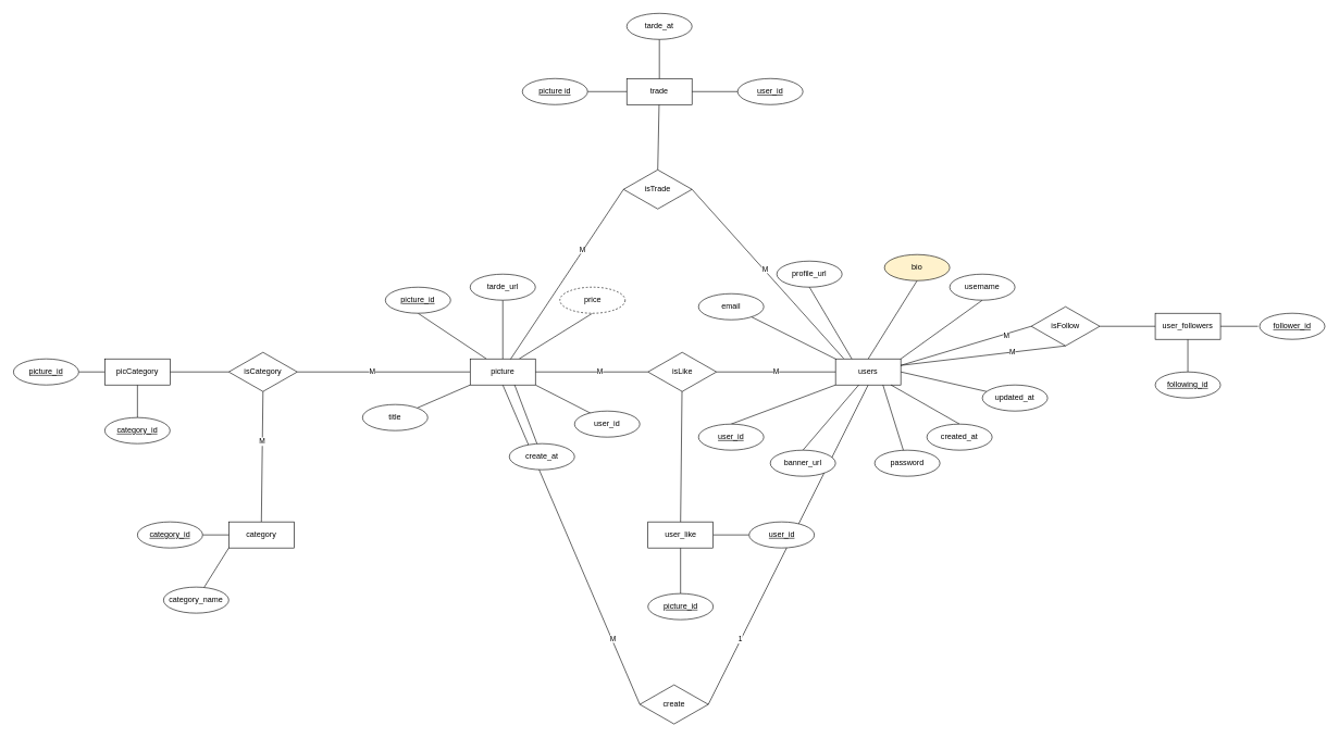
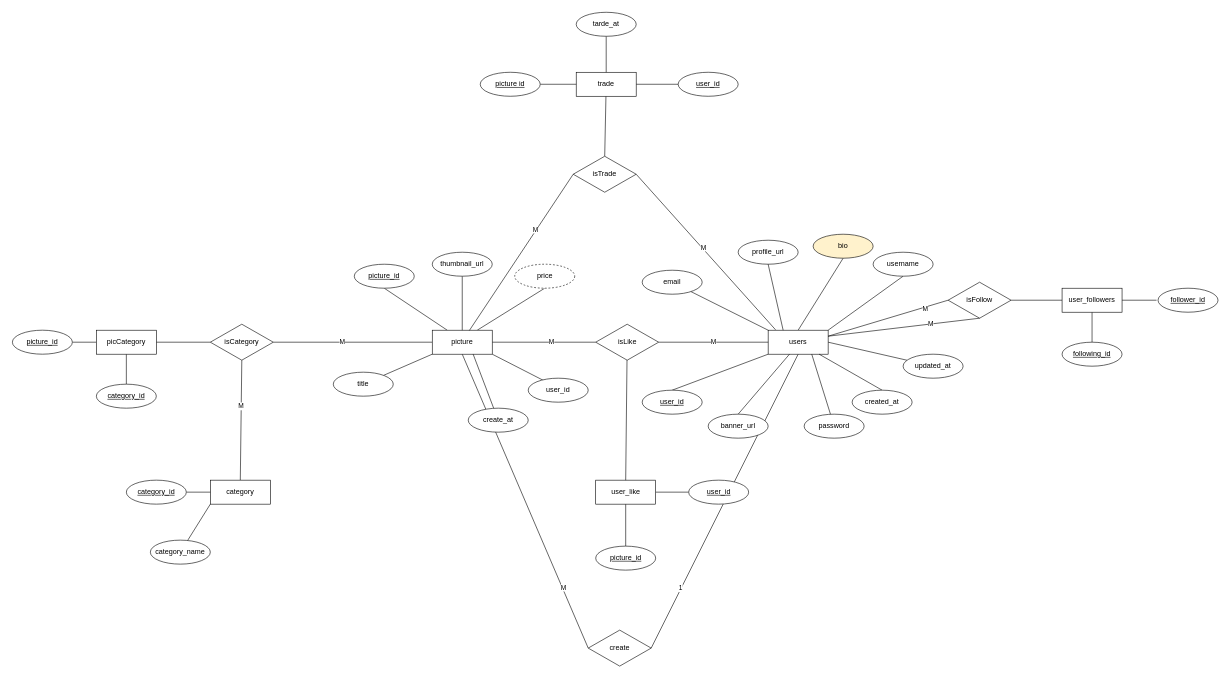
  <mxCell id="0" />
  <mxCell id="1" parent="0" />
  <mxCell id="2" style="edgeStyle=none;html=1;exitX=0.25;exitY=0;exitDx=0;exitDy=0;endArrow=none;endFill=0;entryX=0.5;entryY=1;entryDx=0;entryDy=0;" parent="1" source="13" target="23" edge="1"><mxGeometry relative="1" as="geometry" /></mxCell>
  <mxCell id="3" style="edgeStyle=none;html=1;exitX=0;exitY=1;exitDx=0;exitDy=0;endArrow=none;endFill=0;" parent="1" source="13" target="24" edge="1"><mxGeometry relative="1" as="geometry" /></mxCell>
  <mxCell id="4" style="edgeStyle=none;html=1;exitX=0.75;exitY=0;exitDx=0;exitDy=0;entryX=0.5;entryY=1;entryDx=0;entryDy=0;endArrow=none;endFill=0;" parent="1" source="13" target="26" edge="1"><mxGeometry relative="1" as="geometry" /></mxCell>
  <mxCell id="5" style="edgeStyle=none;html=1;exitX=0.68;exitY=0.988;exitDx=0;exitDy=0;endArrow=none;endFill=0;exitPerimeter=0;" parent="1" source="13" target="25" edge="1"><mxGeometry relative="1" as="geometry" /></mxCell>
  <mxCell id="6" style="edgeStyle=none;html=1;exitX=1;exitY=1;exitDx=0;exitDy=0;entryX=0.268;entryY=0.111;entryDx=0;entryDy=0;endArrow=none;endFill=0;entryPerimeter=0;" parent="1" source="13" target="50" edge="1"><mxGeometry relative="1" as="geometry" /></mxCell>
  <mxCell id="7" style="edgeStyle=none;html=1;exitX=0;exitY=0.5;exitDx=0;exitDy=0;entryX=1;entryY=0.5;entryDx=0;entryDy=0;endArrow=none;endFill=0;" parent="1" source="13" target="68" edge="1"><mxGeometry relative="1" as="geometry" /></mxCell>
  <mxCell id="8" value="M" style="edgeLabel;html=1;align=center;verticalAlign=middle;resizable=0;points=[];" parent="7" vertex="1" connectable="0"><mxGeometry x="0.131" y="-1" relative="1" as="geometry"><mxPoint x="-1" as="offset" /></mxGeometry></mxCell>
  <mxCell id="9" style="edgeStyle=none;html=1;exitX=1;exitY=0.5;exitDx=0;exitDy=0;endArrow=none;endFill=0;" parent="1" source="13" target="76" edge="1"><mxGeometry relative="1" as="geometry" /></mxCell>
  <mxCell id="10" value="M" style="edgeLabel;html=1;align=center;verticalAlign=middle;resizable=0;points=[];" parent="9" vertex="1" connectable="0"><mxGeometry x="0.133" y="2" relative="1" as="geometry"><mxPoint as="offset" /></mxGeometry></mxCell>
  <mxCell id="11" style="edgeStyle=none;html=1;exitX=0.5;exitY=1;exitDx=0;exitDy=0;entryX=0;entryY=0.5;entryDx=0;entryDy=0;endArrow=none;endFill=0;" parent="1" source="13" target="89" edge="1"><mxGeometry relative="1" as="geometry" /></mxCell>
  <mxCell id="12" value="M" style="edgeLabel;html=1;align=center;verticalAlign=middle;resizable=0;points=[];" parent="11" vertex="1" connectable="0"><mxGeometry x="0.585" y="2" relative="1" as="geometry"><mxPoint y="1" as="offset" /></mxGeometry></mxCell>
  <mxCell id="13" value="picture" style="whiteSpace=wrap;html=1;align=center;" parent="1" vertex="1"><mxGeometry x="720" y="550" width="100" height="40" as="geometry" /></mxCell>
  <mxCell id="14" style="edgeStyle=none;html=1;entryX=0.5;entryY=0;entryDx=0;entryDy=0;endArrow=none;endFill=0;exitX=0;exitY=1;exitDx=0;exitDy=0;" parent="1" source="22" target="29" edge="1"><mxGeometry relative="1" as="geometry" /></mxCell>
  <mxCell id="15" style="edgeStyle=none;html=1;entryX=0.5;entryY=1;entryDx=0;entryDy=0;endArrow=none;endFill=0;exitX=1;exitY=0;exitDx=0;exitDy=0;" parent="1" source="22" target="30" edge="1"><mxGeometry relative="1" as="geometry" /></mxCell>
  <mxCell id="16" style="edgeStyle=none;html=1;exitX=0.5;exitY=0;exitDx=0;exitDy=0;entryX=0.5;entryY=1;entryDx=0;entryDy=0;endArrow=none;endFill=0;" parent="1" source="22" target="33" edge="1"><mxGeometry relative="1" as="geometry" /></mxCell>
  <mxCell id="17" style="edgeStyle=none;html=1;exitX=0.721;exitY=0.954;exitDx=0;exitDy=0;endArrow=none;endFill=0;exitPerimeter=0;" parent="1" source="22" target="41" edge="1"><mxGeometry relative="1" as="geometry" /></mxCell>
  <mxCell id="18" style="edgeStyle=none;html=1;exitX=0.364;exitY=0.975;exitDx=0;exitDy=0;entryX=0.5;entryY=0;entryDx=0;entryDy=0;endArrow=none;endFill=0;exitPerimeter=0;" parent="1" source="22" target="42" edge="1"><mxGeometry relative="1" as="geometry" /></mxCell>
  <mxCell id="19" style="edgeStyle=none;html=1;exitX=1;exitY=0.5;exitDx=0;exitDy=0;endArrow=none;endFill=0;" parent="1" source="22" target="56" edge="1"><mxGeometry relative="1" as="geometry" /></mxCell>
  <mxCell id="20" style="edgeStyle=none;html=1;exitX=0.5;exitY=1;exitDx=0;exitDy=0;entryX=1;entryY=0.5;entryDx=0;entryDy=0;endArrow=none;endFill=0;" parent="1" source="22" target="89" edge="1"><mxGeometry relative="1" as="geometry" /></mxCell>
  <mxCell id="21" value="1" style="edgeLabel;html=1;align=center;verticalAlign=middle;resizable=0;points=[];" parent="20" vertex="1" connectable="0"><mxGeometry x="0.591" y="-2" relative="1" as="geometry"><mxPoint as="offset" /></mxGeometry></mxCell>
  <mxCell id="22" value="users" style="whiteSpace=wrap;html=1;align=center;" parent="1" vertex="1"><mxGeometry x="1280" y="550" width="100" height="40" as="geometry" /></mxCell>
  <mxCell id="23" value="&lt;u&gt;picture_id&lt;/u&gt;" style="ellipse;whiteSpace=wrap;html=1;align=center;" parent="1" vertex="1"><mxGeometry x="590" y="440" width="100" height="40" as="geometry" /></mxCell>
  <mxCell id="24" value="title" style="ellipse;whiteSpace=wrap;html=1;align=center;" parent="1" vertex="1"><mxGeometry x="555" y="620" width="100" height="40" as="geometry" /></mxCell>
  <mxCell id="25" value="create_at" style="ellipse;whiteSpace=wrap;html=1;align=center;" parent="1" vertex="1"><mxGeometry x="780" y="680" width="100" height="40" as="geometry" /></mxCell>
  <mxCell id="26" value="price" style="ellipse;whiteSpace=wrap;html=1;align=center;dashed=1;" parent="1" vertex="1"><mxGeometry x="857.5" y="440" width="100" height="40" as="geometry" /></mxCell>
  <mxCell id="27" style="edgeStyle=none;html=1;exitX=0.5;exitY=1;exitDx=0;exitDy=0;endArrow=none;endFill=0;" parent="1" source="28" target="13" edge="1"><mxGeometry relative="1" as="geometry" /></mxCell>
- <mxCell id="28" value="tarde_url" style="ellipse;whiteSpace=wrap;html=1;align=center;" parent="1" vertex="1"><mxGeometry x="720" y="420" width="100" height="40" as="geometry" /></mxCell>
+ <mxCell id="28" value="thumbnail_url" style="ellipse;whiteSpace=wrap;html=1;align=center;" parent="1" vertex="1"><mxGeometry x="720" y="420" width="100" height="40" as="geometry" /></mxCell>
  <mxCell id="29" value="&lt;u&gt;user_id&lt;/u&gt;" style="ellipse;whiteSpace=wrap;html=1;align=center;" parent="1" vertex="1"><mxGeometry x="1070" y="650" width="100" height="40" as="geometry" /></mxCell>
  <mxCell id="30" value="username" style="ellipse;whiteSpace=wrap;html=1;align=center;" parent="1" vertex="1"><mxGeometry x="1455" y="420" width="100" height="40" as="geometry" /></mxCell>
  <mxCell id="31" value="" style="edgeStyle=none;html=1;endArrow=none;endFill=0;entryX=0;entryY=0;entryDx=0;entryDy=0;" parent="1" source="32" target="22" edge="1"><mxGeometry relative="1" as="geometry" /></mxCell>
  <mxCell id="32" value="email" style="ellipse;whiteSpace=wrap;html=1;align=center;" parent="1" vertex="1"><mxGeometry x="1070" y="450" width="100" height="40" as="geometry" /></mxCell>
  <mxCell id="33" value="bio" style="ellipse;whiteSpace=wrap;html=1;align=center;fillColor=#fff2cc;" parent="1" vertex="1"><mxGeometry x="1355" y="390" width="100" height="40" as="geometry" /></mxCell>
  <mxCell id="34" style="edgeStyle=none;html=1;exitX=0.5;exitY=0;exitDx=0;exitDy=0;entryX=0.5;entryY=1;entryDx=0;entryDy=0;endArrow=none;endFill=0;" parent="1" source="36" target="68" edge="1"><mxGeometry relative="1" as="geometry" /></mxCell>
  <mxCell id="35" value="M" style="edgeLabel;html=1;align=center;verticalAlign=middle;resizable=0;points=[];" parent="34" vertex="1" connectable="0"><mxGeometry x="0.236" relative="1" as="geometry"><mxPoint x="-1" as="offset" /></mxGeometry></mxCell>
  <mxCell id="36" value="category" style="whiteSpace=wrap;html=1;align=center;" parent="1" vertex="1"><mxGeometry x="350" y="800" width="100" height="40" as="geometry" /></mxCell>
  <mxCell id="37" style="edgeStyle=none;html=1;endArrow=none;endFill=0;" parent="1" source="38" target="36" edge="1"><mxGeometry relative="1" as="geometry" /></mxCell>
  <mxCell id="38" value="category_id" style="ellipse;whiteSpace=wrap;html=1;align=center;fontStyle=4;" parent="1" vertex="1"><mxGeometry x="210" y="800" width="100" height="40" as="geometry" /></mxCell>
  <mxCell id="39" style="edgeStyle=none;html=1;entryX=0;entryY=1;entryDx=0;entryDy=0;endArrow=none;endFill=0;" parent="1" source="40" target="36" edge="1"><mxGeometry relative="1" as="geometry" /></mxCell>
  <mxCell id="40" value="&lt;span style=&quot;color: rgb(0, 0, 0);&quot;&gt;category_name&lt;/span&gt;" style="ellipse;whiteSpace=wrap;html=1;align=center;" parent="1" vertex="1"><mxGeometry x="250" y="900" width="100" height="40" as="geometry" /></mxCell>
  <mxCell id="41" value="password" style="ellipse;whiteSpace=wrap;html=1;align=center;" parent="1" vertex="1"><mxGeometry x="1340" y="690" width="100" height="40" as="geometry" /></mxCell>
  <mxCell id="42" value="banner_url" style="ellipse;whiteSpace=wrap;html=1;align=center;" parent="1" vertex="1"><mxGeometry x="1180" y="690" width="100" height="40" as="geometry" /></mxCell>
  <mxCell id="43" style="edgeStyle=none;html=1;exitX=0.5;exitY=1;exitDx=0;exitDy=0;entryX=0.5;entryY=0;entryDx=0;entryDy=0;endArrow=none;endFill=0;" parent="1" source="45" target="49" edge="1"><mxGeometry relative="1" as="geometry" /></mxCell>
  <mxCell id="44" style="edgeStyle=none;html=1;exitX=1;exitY=0.5;exitDx=0;exitDy=0;entryX=0;entryY=0.5;entryDx=0;entryDy=0;endArrow=none;endFill=0;" parent="1" source="45" target="48" edge="1"><mxGeometry relative="1" as="geometry" /></mxCell>
  <mxCell id="45" value="user_like" style="whiteSpace=wrap;html=1;align=center;" parent="1" vertex="1"><mxGeometry x="992.5" y="800" width="100" height="40" as="geometry" /></mxCell>
- <mxCell id="46" value="profile_url" style="ellipse;whiteSpace=wrap;html=1;align=center;" parent="1" vertex="1"><mxGeometry x="1190" y="400" width="100" height="40" as="geometry" /></mxCell>
+ <mxCell id="46" value="profile_url" style="ellipse;whiteSpace=wrap;html=1;align=center;" parent="1" vertex="1"><mxGeometry x="1230" y="400" width="100" height="40" as="geometry" /></mxCell>
  <mxCell id="47" style="edgeStyle=none;html=1;exitX=0.5;exitY=1;exitDx=0;exitDy=0;entryX=0.25;entryY=0;entryDx=0;entryDy=0;endArrow=none;endFill=0;" parent="1" source="46" target="22" edge="1"><mxGeometry relative="1" as="geometry" /></mxCell>
  <mxCell id="48" value="&lt;u&gt;user_id&lt;/u&gt;" style="ellipse;whiteSpace=wrap;html=1;align=center;" parent="1" vertex="1"><mxGeometry x="1147.5" y="800" width="100" height="40" as="geometry" /></mxCell>
  <mxCell id="49" value="&lt;u&gt;picture_id&lt;/u&gt;" style="ellipse;whiteSpace=wrap;html=1;align=center;" parent="1" vertex="1"><mxGeometry x="992.5" y="910" width="100" height="40" as="geometry" /></mxCell>
  <mxCell id="50" value="user_id" style="ellipse;whiteSpace=wrap;html=1;align=center;" parent="1" vertex="1"><mxGeometry x="880" y="630" width="100" height="40" as="geometry" /></mxCell>
  <mxCell id="51" style="edgeStyle=none;html=1;exitX=0.5;exitY=1;exitDx=0;exitDy=0;entryX=0.5;entryY=0;entryDx=0;entryDy=0;endArrow=none;endFill=0;" parent="1" source="53" target="54" edge="1"><mxGeometry relative="1" as="geometry" /></mxCell>
  <mxCell id="52" style="edgeStyle=none;html=1;exitX=1;exitY=0.5;exitDx=0;exitDy=0;entryX=0;entryY=0.5;entryDx=0;entryDy=0;endArrow=none;endFill=0;" parent="1" source="53" edge="1"><mxGeometry relative="1" as="geometry"><mxPoint x="1927.5" y="500" as="targetPoint" /></mxGeometry></mxCell>
  <mxCell id="53" value="user_followers" style="whiteSpace=wrap;html=1;align=center;" parent="1" vertex="1"><mxGeometry x="1770" y="480" width="100" height="40" as="geometry" /></mxCell>
  <mxCell id="54" value="&lt;u&gt;following_id&lt;/u&gt;" style="ellipse;whiteSpace=wrap;html=1;align=center;" parent="1" vertex="1"><mxGeometry x="1770" y="570" width="100" height="40" as="geometry" /></mxCell>
  <mxCell id="55" value="&lt;u&gt;follower_id&lt;/u&gt;" style="ellipse;whiteSpace=wrap;html=1;align=center;" parent="1" vertex="1"><mxGeometry x="1930" y="480" width="100" height="40" as="geometry" /></mxCell>
  <mxCell id="56" value="updated_at" style="ellipse;whiteSpace=wrap;html=1;align=center;" parent="1" vertex="1"><mxGeometry x="1505" y="590" width="100" height="40" as="geometry" /></mxCell>
  <mxCell id="57" style="edgeStyle=none;html=1;exitX=0.5;exitY=0;exitDx=0;exitDy=0;endArrow=none;endFill=0;" parent="1" source="58" target="22" edge="1"><mxGeometry relative="1" as="geometry" /></mxCell>
  <mxCell id="58" value="created_at" style="ellipse;whiteSpace=wrap;html=1;align=center;" parent="1" vertex="1"><mxGeometry x="1420" y="650" width="100" height="40" as="geometry" /></mxCell>
  <mxCell id="59" style="edgeStyle=none;html=1;exitX=1;exitY=0.5;exitDx=0;exitDy=0;endArrow=none;endFill=0;" parent="1" source="61" target="66" edge="1"><mxGeometry relative="1" as="geometry" /></mxCell>
  <mxCell id="60" style="edgeStyle=none;html=1;entryX=0.5;entryY=0;entryDx=0;entryDy=0;endArrow=none;endFill=0;" parent="1" source="61" target="77" edge="1"><mxGeometry relative="1" as="geometry" /></mxCell>
  <mxCell id="61" value="trade" style="whiteSpace=wrap;html=1;align=center;" parent="1" vertex="1"><mxGeometry x="960" y="120" width="100" height="40" as="geometry" /></mxCell>
  <mxCell id="62" style="edgeStyle=none;html=1;endArrow=none;endFill=0;entryX=0;entryY=0.5;entryDx=0;entryDy=0;exitX=1;exitY=0.5;exitDx=0;exitDy=0;" parent="1" source="63" target="61" edge="1"><mxGeometry relative="1" as="geometry" /></mxCell>
  <mxCell id="63" value="&lt;u&gt;picture id&lt;/u&gt;" style="ellipse;whiteSpace=wrap;html=1;align=center;" parent="1" vertex="1"><mxGeometry x="800" y="120" width="100" height="40" as="geometry" /></mxCell>
  <mxCell id="64" style="edgeStyle=none;html=1;exitX=0.5;exitY=1;exitDx=0;exitDy=0;endArrow=none;endFill=0;" parent="1" source="65" target="61" edge="1"><mxGeometry relative="1" as="geometry" /></mxCell>
  <mxCell id="65" value="tarde_at" style="ellipse;whiteSpace=wrap;html=1;align=center;" parent="1" vertex="1"><mxGeometry x="960" y="20" width="100" height="40" as="geometry" /></mxCell>
  <mxCell id="66" value="&lt;u&gt;user_id&lt;/u&gt;" style="ellipse;whiteSpace=wrap;html=1;align=center;" parent="1" vertex="1"><mxGeometry x="1130" y="120" width="100" height="40" as="geometry" /></mxCell>
  <mxCell id="67" style="edgeStyle=none;html=1;exitX=0;exitY=0.5;exitDx=0;exitDy=0;endArrow=none;endFill=0;" parent="1" source="68" target="71" edge="1"><mxGeometry relative="1" as="geometry" /></mxCell>
  <mxCell id="68" value="isCategory" style="rhombus;whiteSpace=wrap;html=1;" parent="1" vertex="1"><mxGeometry x="350" y="540" width="105" height="60" as="geometry" /></mxCell>
  <mxCell id="69" style="edgeStyle=none;html=1;exitX=0.5;exitY=1;exitDx=0;exitDy=0;endArrow=none;endFill=0;" parent="1" source="71" target="72" edge="1"><mxGeometry relative="1" as="geometry" /></mxCell>
  <mxCell id="70" style="edgeStyle=none;html=1;exitX=0;exitY=0.5;exitDx=0;exitDy=0;endArrow=none;endFill=0;" parent="1" source="71" target="73" edge="1"><mxGeometry relative="1" as="geometry" /></mxCell>
  <mxCell id="71" value="picCategory" style="whiteSpace=wrap;html=1;align=center;" parent="1" vertex="1"><mxGeometry x="160" y="550" width="100" height="40" as="geometry" /></mxCell>
  <mxCell id="72" value="category_id" style="ellipse;whiteSpace=wrap;html=1;align=center;fontStyle=4;" parent="1" vertex="1"><mxGeometry x="160" y="640" width="100" height="40" as="geometry" /></mxCell>
  <mxCell id="73" value="&lt;u&gt;picture_id&lt;/u&gt;" style="ellipse;whiteSpace=wrap;html=1;align=center;" parent="1" vertex="1"><mxGeometry x="20" y="550" width="100" height="40" as="geometry" /></mxCell>
  <mxCell id="74" value="M" style="edgeStyle=none;html=1;exitX=1;exitY=0.5;exitDx=0;exitDy=0;entryX=0;entryY=0.5;entryDx=0;entryDy=0;endArrow=none;endFill=0;" parent="1" source="76" target="22" edge="1"><mxGeometry relative="1" as="geometry" /></mxCell>
  <mxCell id="75" style="edgeStyle=none;html=1;entryX=0.5;entryY=0;entryDx=0;entryDy=0;endArrow=none;endFill=0;" parent="1" source="76" target="45" edge="1"><mxGeometry relative="1" as="geometry" /></mxCell>
  <mxCell id="76" value="isLike" style="rhombus;whiteSpace=wrap;html=1;" parent="1" vertex="1"><mxGeometry x="992.5" y="540" width="105" height="60" as="geometry" /></mxCell>
  <mxCell id="77" value="isTrade" style="rhombus;whiteSpace=wrap;html=1;" parent="1" vertex="1"><mxGeometry x="955" y="260" width="105" height="60" as="geometry" /></mxCell>
  <mxCell id="78" style="edgeStyle=none;html=1;exitX=0;exitY=0.5;exitDx=0;exitDy=0;entryX=0.619;entryY=0.011;entryDx=0;entryDy=0;entryPerimeter=0;endArrow=none;endFill=0;" parent="1" source="77" target="13" edge="1"><mxGeometry relative="1" as="geometry" /></mxCell>
  <mxCell id="79" value="M" style="edgeLabel;html=1;align=center;verticalAlign=middle;resizable=0;points=[];" parent="78" vertex="1" connectable="0"><mxGeometry x="-0.283" y="-3" relative="1" as="geometry"><mxPoint x="1" as="offset" /></mxGeometry></mxCell>
  <mxCell id="80" style="edgeStyle=none;html=1;exitX=1;exitY=0.5;exitDx=0;exitDy=0;entryX=0.124;entryY=-0.016;entryDx=0;entryDy=0;entryPerimeter=0;endArrow=none;endFill=0;" parent="1" source="77" target="22" edge="1"><mxGeometry relative="1" as="geometry" /></mxCell>
  <mxCell id="81" value="1" style="edgeLabel;html=1;align=center;verticalAlign=middle;resizable=0;points=[];" parent="80" vertex="1" connectable="0"><mxGeometry x="-0.055" y="1" relative="1" as="geometry"><mxPoint as="offset" /></mxGeometry></mxCell>
  <mxCell id="82" value="M" style="edgeLabel;html=1;align=center;verticalAlign=middle;resizable=0;points=[];" parent="80" vertex="1" connectable="0"><mxGeometry x="-0.052" y="2" relative="1" as="geometry"><mxPoint as="offset" /></mxGeometry></mxCell>
  <mxCell id="83" style="edgeStyle=none;html=1;exitX=0;exitY=0.5;exitDx=0;exitDy=0;entryX=1;entryY=0.25;entryDx=0;entryDy=0;endArrow=none;endFill=0;" parent="1" source="86" target="22" edge="1"><mxGeometry relative="1" as="geometry" /></mxCell>
  <mxCell id="84" value="M" style="edgeLabel;html=1;align=center;verticalAlign=middle;resizable=0;points=[];" parent="83" vertex="1" connectable="0"><mxGeometry x="-0.61" y="2" relative="1" as="geometry"><mxPoint as="offset" /></mxGeometry></mxCell>
  <mxCell id="85" style="edgeStyle=none;html=1;exitX=1;exitY=0.5;exitDx=0;exitDy=0;entryX=0;entryY=0.5;entryDx=0;entryDy=0;endArrow=none;endFill=0;" parent="1" source="86" target="53" edge="1"><mxGeometry relative="1" as="geometry" /></mxCell>
  <mxCell id="86" value="isFollow" style="rhombus;whiteSpace=wrap;html=1;" parent="1" vertex="1"><mxGeometry x="1580" y="470" width="105" height="60" as="geometry" /></mxCell>
  <mxCell id="87" style="edgeStyle=none;html=1;exitX=1;exitY=0.25;exitDx=0;exitDy=0;entryX=0.5;entryY=1;entryDx=0;entryDy=0;endArrow=none;endFill=0;" parent="1" source="22" target="86" edge="1"><mxGeometry relative="1" as="geometry" /></mxCell>
  <mxCell id="88" value="M" style="edgeLabel;html=1;align=center;verticalAlign=middle;resizable=0;points=[];" parent="87" vertex="1" connectable="0"><mxGeometry x="0.359" relative="1" as="geometry"><mxPoint x="-1" as="offset" /></mxGeometry></mxCell>
  <mxCell id="89" value="create" style="rhombus;whiteSpace=wrap;html=1;" parent="1" vertex="1"><mxGeometry x="980" y="1050" width="105" height="60" as="geometry" /></mxCell>
